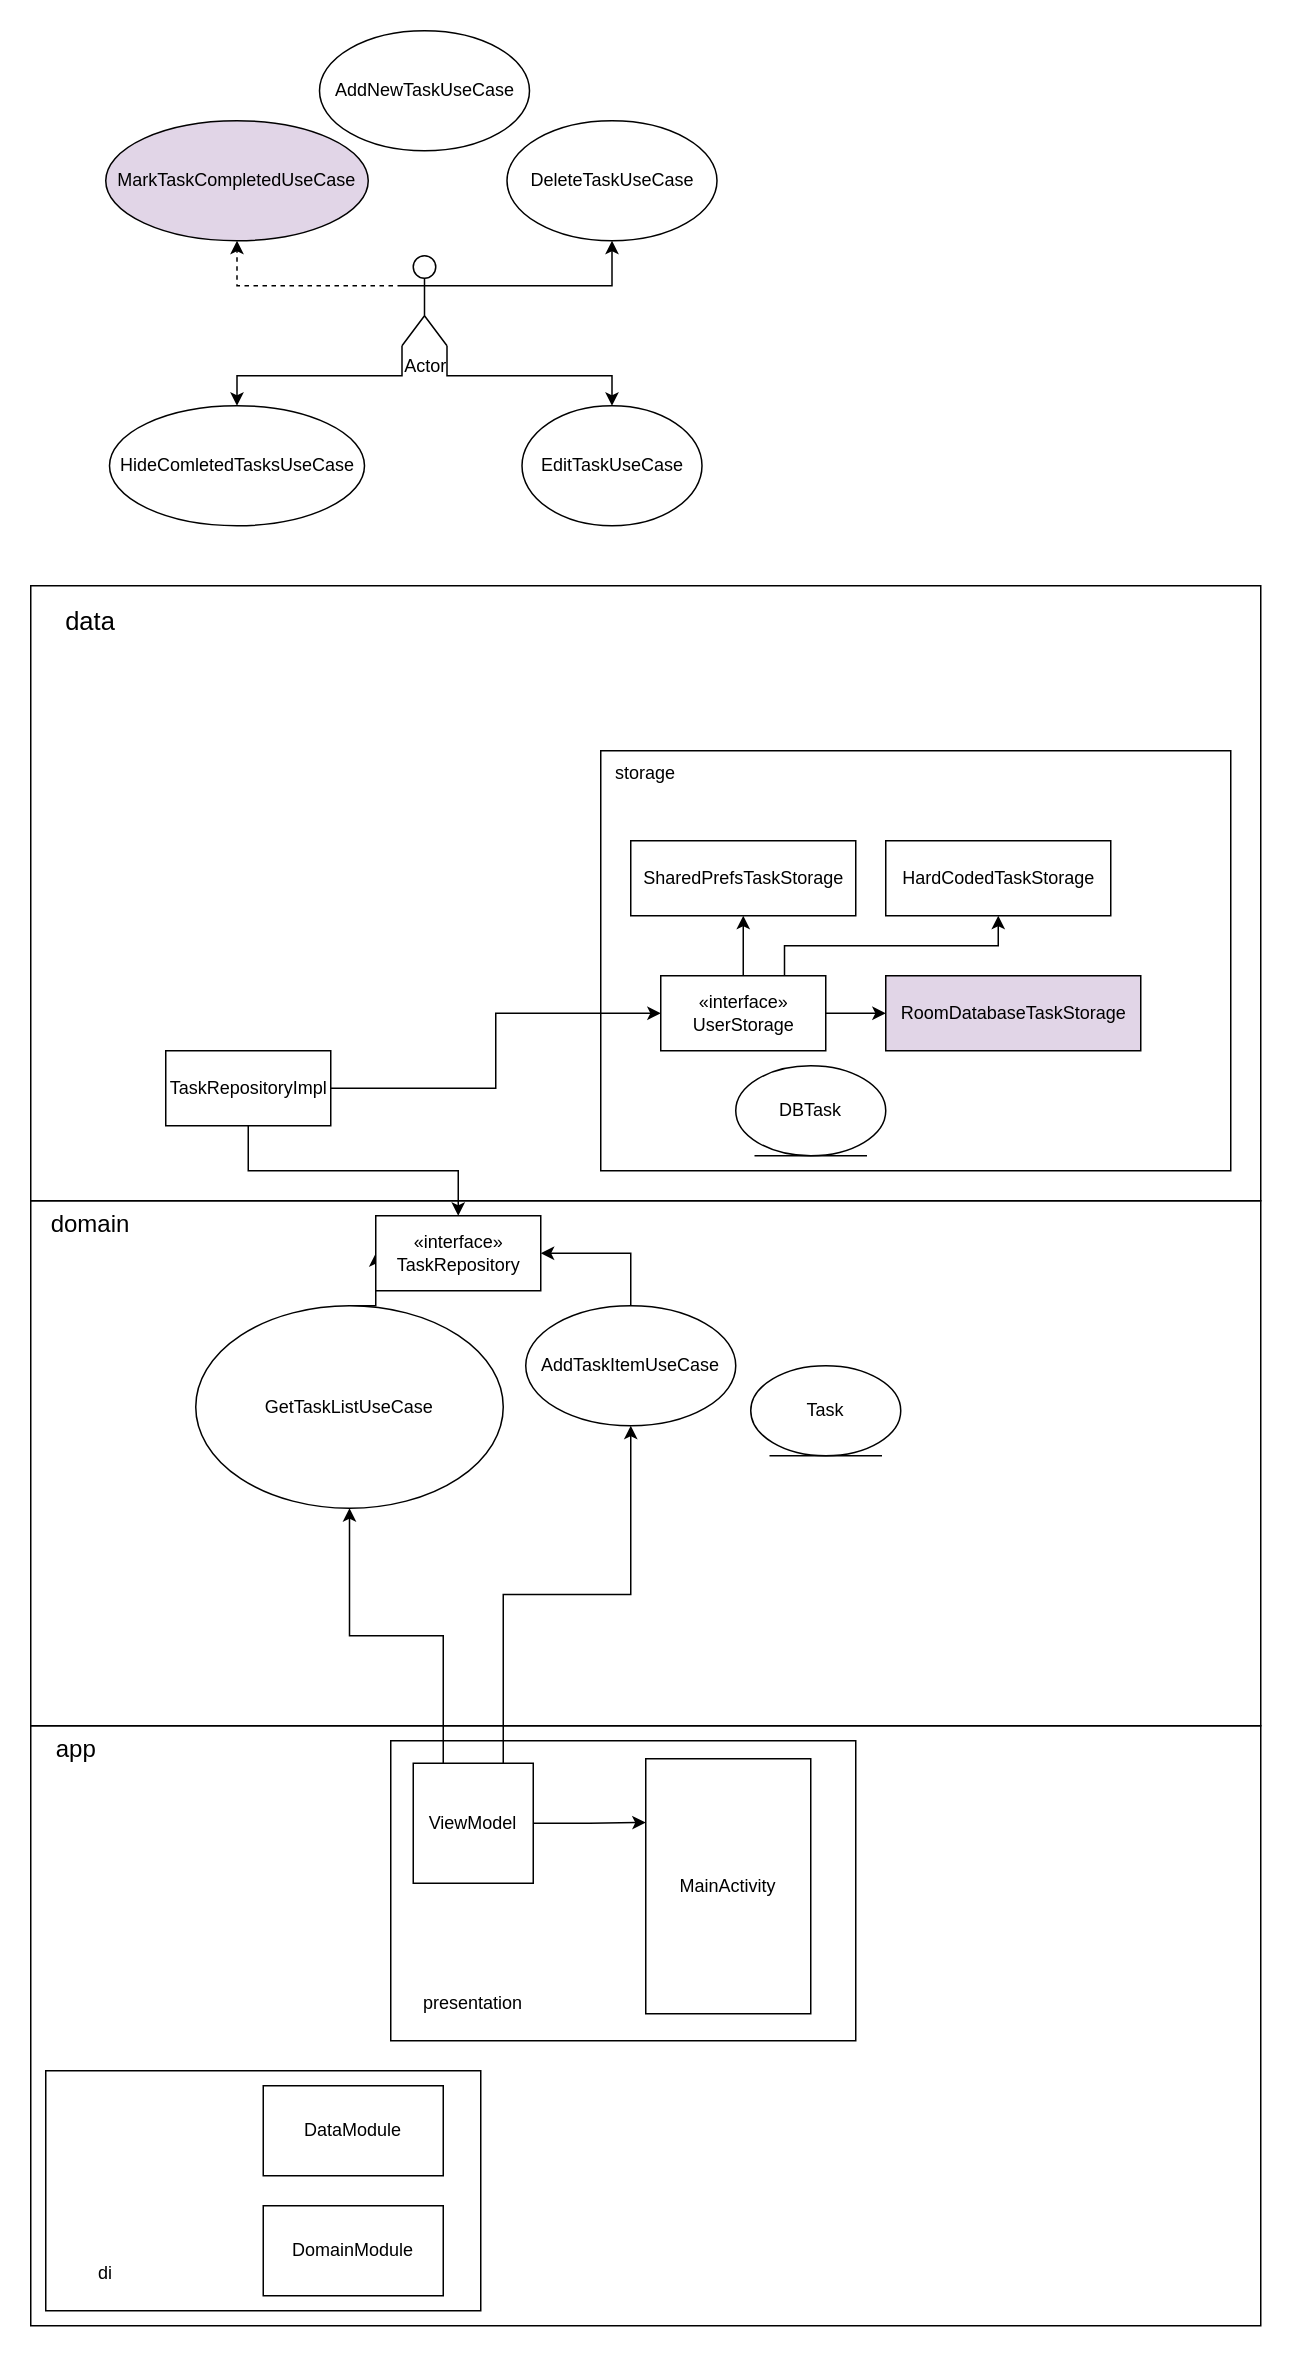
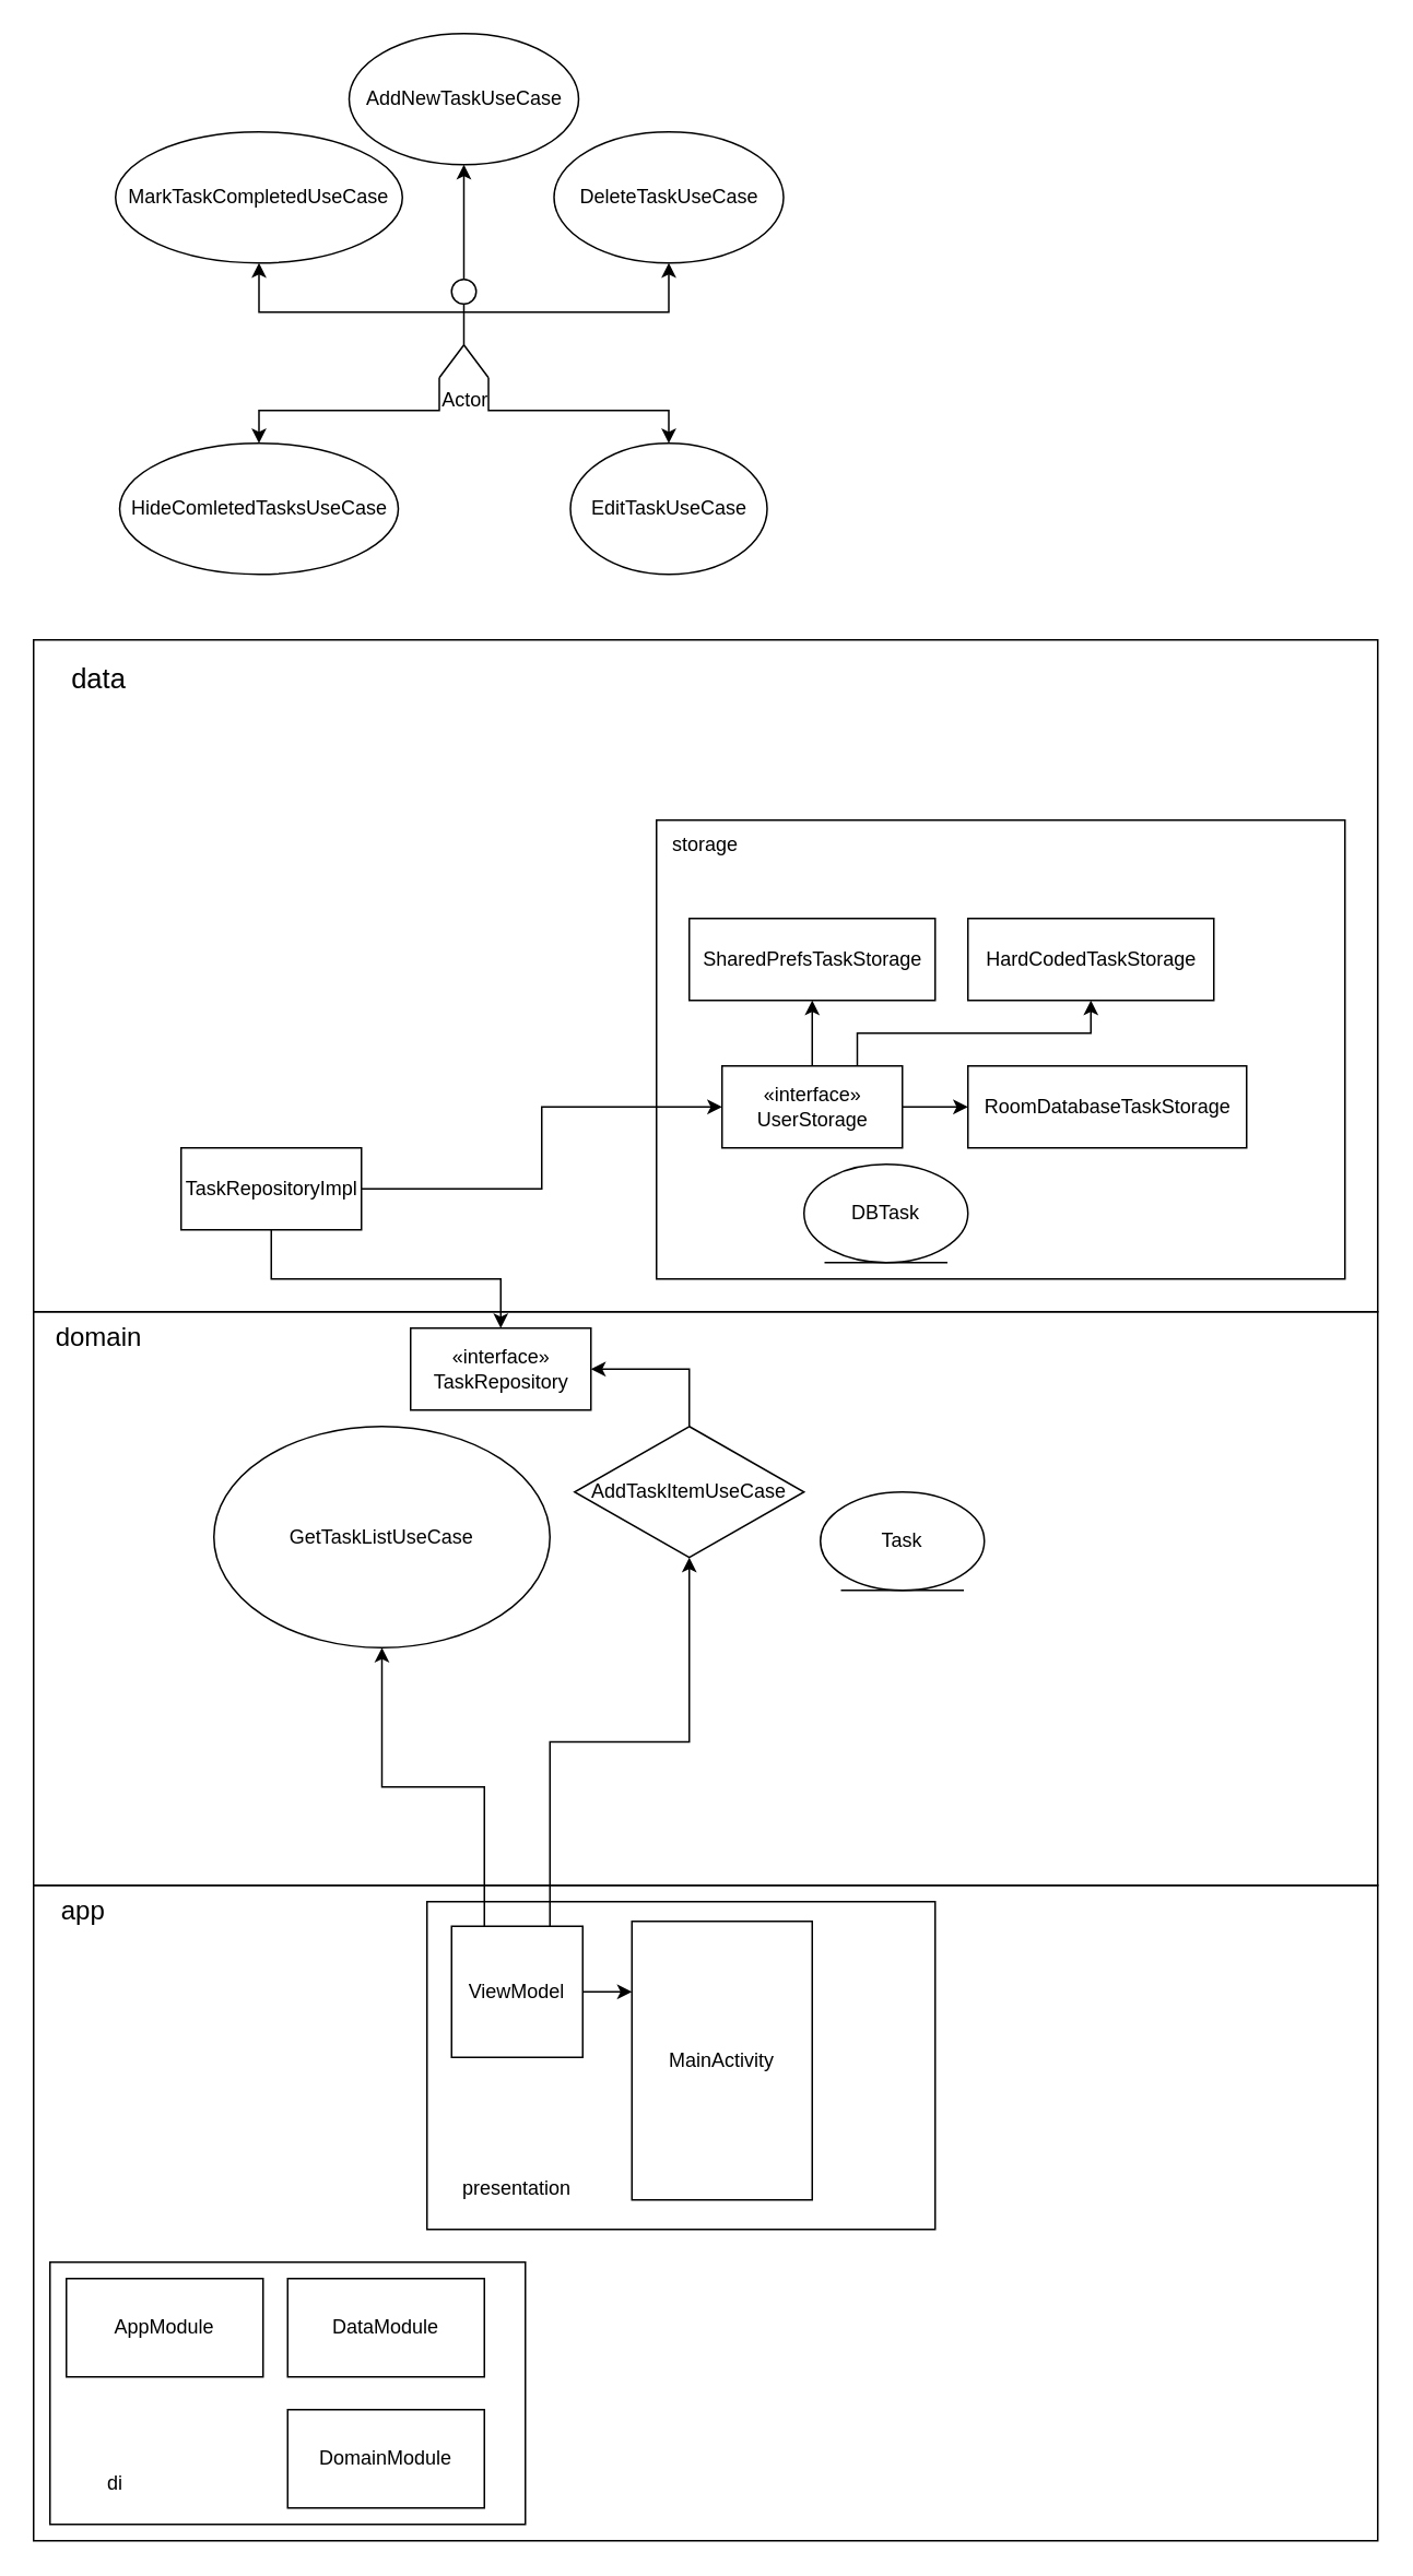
  <mxCell id="0" />
  <mxCell id="1" parent="0" />
  <mxCell id="2" value="" style="rounded=0;whiteSpace=wrap;html=1;" parent="1" vertex="1"><mxGeometry y="1150" width="820" height="400" as="geometry" x="20" /></mxCell>
  <mxCell id="3" value="" style="rounded=0;whiteSpace=wrap;html=1;" parent="1" vertex="1"><mxGeometry x="260" y="1160" width="310" height="200" as="geometry" /></mxCell>
+ <mxCell id="4" style="edgeStyle=orthogonalEdgeStyle;rounded=0;orthogonalLoop=1;jettySize=auto;html=1;exitX=0.5;exitY=0;exitDx=0;exitDy=0;exitPerimeter=0;entryX=0.5;entryY=1;entryDx=0;entryDy=0;" parent="1" source="9" target="10" edge="1"><mxGeometry relative="1" as="geometry" /></mxCell>
  <mxCell id="5" style="edgeStyle=orthogonalEdgeStyle;rounded=0;orthogonalLoop=1;jettySize=auto;html=1;exitX=1;exitY=0.333;exitDx=0;exitDy=0;exitPerimeter=0;entryX=0.5;entryY=1;entryDx=0;entryDy=0;" parent="1" source="9" target="11" edge="1"><mxGeometry relative="1" as="geometry" /></mxCell>
  <mxCell id="6" style="edgeStyle=orthogonalEdgeStyle;rounded=0;orthogonalLoop=1;jettySize=auto;html=1;exitX=1;exitY=1;exitDx=0;exitDy=0;exitPerimeter=0;entryX=0.5;entryY=0;entryDx=0;entryDy=0;" parent="1" source="9" target="45" edge="1"><mxGeometry relative="1" as="geometry" /></mxCell>
  <mxCell id="7" style="edgeStyle=orthogonalEdgeStyle;rounded=0;orthogonalLoop=1;jettySize=auto;html=1;exitX=0;exitY=1;exitDx=0;exitDy=0;exitPerimeter=0;entryX=0.5;entryY=0;entryDx=0;entryDy=0;" parent="1" source="9" target="46" edge="1"><mxGeometry relative="1" as="geometry" /></mxCell>
- <mxCell id="8" style="edgeStyle=orthogonalEdgeStyle;rounded=0;orthogonalLoop=1;jettySize=auto;html=1;exitX=0;exitY=0.333;exitDx=0;exitDy=0;exitPerimeter=0;entryX=0.5;entryY=1;entryDx=0;entryDy=0;dashed=1;" parent="1" source="9" target="47" edge="1"><mxGeometry relative="1" as="geometry" /></mxCell>
+ <mxCell id="8" style="edgeStyle=orthogonalEdgeStyle;rounded=0;orthogonalLoop=1;jettySize=auto;html=1;exitX=0;exitY=0.333;exitDx=0;exitDy=0;exitPerimeter=0;entryX=0.5;entryY=1;entryDx=0;entryDy=0;" parent="1" source="9" target="47" edge="1"><mxGeometry relative="1" as="geometry" /></mxCell>
  <mxCell id="9" value="Actor" style="shape=umlActor;verticalLabelPosition=bottom;verticalAlign=top;html=1;outlineConnect=0;" parent="1" vertex="1"><mxGeometry x="267.5" y="170" width="30" height="60" as="geometry" /></mxCell>
  <mxCell id="10" value="AddNewTaskUseCase" style="ellipse;whiteSpace=wrap;html=1;" parent="1" vertex="1"><mxGeometry x="212.5" y="20" width="140" height="80" as="geometry" /></mxCell>
  <mxCell id="11" value="DeleteTaskUseCase" style="ellipse;whiteSpace=wrap;html=1;" parent="1" vertex="1"><mxGeometry x="337.5" y="80" width="140" height="80" as="geometry" /></mxCell>
  <mxCell id="12" value="" style="rounded=0;whiteSpace=wrap;html=1;" parent="1" vertex="1"><mxGeometry y="800" width="820" height="350" as="geometry" x="20" /></mxCell>
- <mxCell id="13" style="edgeStyle=orthogonalEdgeStyle;rounded=0;orthogonalLoop=1;jettySize=auto;html=1;exitX=0.5;exitY=0;exitDx=0;exitDy=0;entryX=0;entryY=0.5;entryDx=0;entryDy=0;" parent="1" source="14" target="25" edge="1"><mxGeometry relative="1" as="geometry" /></mxCell>
  <mxCell id="14" value="GetTaskListUseCase" style="ellipse;whiteSpace=wrap;html=1;" parent="1" vertex="1"><mxGeometry x="130" y="870" width="205" height="135" as="geometry" /></mxCell>
  <mxCell id="15" style="edgeStyle=orthogonalEdgeStyle;rounded=0;orthogonalLoop=1;jettySize=auto;html=1;exitX=0.5;exitY=0;exitDx=0;exitDy=0;entryX=1;entryY=0.5;entryDx=0;entryDy=0;" parent="1" source="16" target="25" edge="1"><mxGeometry relative="1" as="geometry" /></mxCell>
- <mxCell id="16" value="AddTaskItemUseCase" style="ellipse;whiteSpace=wrap;html=1;" parent="1" vertex="1"><mxGeometry x="350" y="870" width="140" height="80" as="geometry" /></mxCell>
+ <mxCell id="16" value="AddTaskItemUseCase" style="rhombus;whiteSpace=wrap;html=1;" parent="1" vertex="1"><mxGeometry x="350" y="870" width="140" height="80" as="geometry" /></mxCell>
  <mxCell id="17" value="presentation" style="text;html=1;strokeColor=none;fillColor=none;align=center;verticalAlign=middle;whiteSpace=wrap;rounded=0;" parent="1" vertex="1"><mxGeometry x="285" y="1320" width="60" height="30" as="geometry" /></mxCell>
  <mxCell id="18" value="domain" style="text;html=1;strokeColor=none;fillColor=none;align=center;verticalAlign=middle;whiteSpace=wrap;rounded=0;fontSize=16;" parent="1" vertex="1"><mxGeometry x="30" y="800" width="60" height="30" as="geometry" /></mxCell>
  <mxCell id="19" style="edgeStyle=orthogonalEdgeStyle;rounded=0;orthogonalLoop=1;jettySize=auto;html=1;exitX=0.25;exitY=0;exitDx=0;exitDy=0;entryX=0.5;entryY=1;entryDx=0;entryDy=0;" parent="1" source="38" target="14" edge="1"><mxGeometry relative="1" as="geometry" /></mxCell>
  <mxCell id="20" style="edgeStyle=orthogonalEdgeStyle;rounded=0;orthogonalLoop=1;jettySize=auto;html=1;exitX=0.75;exitY=0;exitDx=0;exitDy=0;entryX=0.5;entryY=1;entryDx=0;entryDy=0;" parent="1" source="38" target="16" edge="1"><mxGeometry relative="1" as="geometry" /></mxCell>
- <mxCell id="21" value="MainActivity" style="rounded=0;whiteSpace=wrap;html=1;" parent="1" vertex="1"><mxGeometry x="430" y="1172" width="110" height="170" as="geometry" /></mxCell>
+ <mxCell id="21" value="MainActivity" style="rounded=0;whiteSpace=wrap;html=1;" parent="1" vertex="1"><mxGeometry x="385" y="1172" width="110" height="170" as="geometry" /></mxCell>
  <mxCell id="22" value="" style="rounded=0;whiteSpace=wrap;html=1;" parent="1" vertex="1"><mxGeometry width="820" height="410" as="geometry" x="20" y="390" /></mxCell>
  <mxCell id="23" value="data" style="text;html=1;strokeColor=none;fillColor=none;align=center;verticalAlign=middle;whiteSpace=wrap;rounded=0;fontSize=17;" parent="1" vertex="1"><mxGeometry x="30" y="400" width="60" height="30" as="geometry" /></mxCell>
  <mxCell id="24" value="Task" style="ellipse;shape=umlEntity;whiteSpace=wrap;html=1;" parent="1" vertex="1"><mxGeometry x="500" y="910" width="100" height="60" as="geometry" /></mxCell>
  <mxCell id="25" value="«interface»&lt;br&gt;TaskRepository" style="html=1;" parent="1" vertex="1"><mxGeometry x="250" y="810" width="110" height="50" as="geometry" /></mxCell>
  <mxCell id="26" style="edgeStyle=orthogonalEdgeStyle;rounded=0;orthogonalLoop=1;jettySize=auto;html=1;exitX=0.5;exitY=1;exitDx=0;exitDy=0;entryX=0.5;entryY=0;entryDx=0;entryDy=0;" parent="1" source="27" target="25" edge="1"><mxGeometry relative="1" as="geometry" /></mxCell>
  <mxCell id="27" value="TaskRepositoryImpl" style="html=1;" parent="1" vertex="1"><mxGeometry x="110" y="700" width="110" height="50" as="geometry" /></mxCell>
  <mxCell id="28" value="" style="rounded=0;whiteSpace=wrap;html=1;" parent="1" vertex="1"><mxGeometry x="400" y="500" width="420" height="280" as="geometry" /></mxCell>
  <mxCell id="29" style="edgeStyle=orthogonalEdgeStyle;rounded=0;orthogonalLoop=1;jettySize=auto;html=1;exitX=1;exitY=0.5;exitDx=0;exitDy=0;entryX=0;entryY=0.5;entryDx=0;entryDy=0;" parent="1" source="31" target="49" edge="1"><mxGeometry relative="1" as="geometry" /></mxCell>
  <mxCell id="30" style="edgeStyle=orthogonalEdgeStyle;rounded=0;orthogonalLoop=1;jettySize=auto;html=1;exitX=0.75;exitY=0;exitDx=0;exitDy=0;entryX=0.5;entryY=1;entryDx=0;entryDy=0;" parent="1" source="31" target="48" edge="1"><mxGeometry relative="1" as="geometry" /></mxCell>
  <mxCell id="31" value="«interface»&lt;br&gt;UserStorage" style="html=1;" parent="1" vertex="1"><mxGeometry x="440" y="650" width="110" height="50" as="geometry" /></mxCell>
  <mxCell id="32" value="SharedPrefsTaskStorage" style="html=1;" parent="1" vertex="1"><mxGeometry x="420" y="560" width="150" height="50" as="geometry" /></mxCell>
  <mxCell id="33" style="edgeStyle=orthogonalEdgeStyle;rounded=0;orthogonalLoop=1;jettySize=auto;html=1;exitX=0.5;exitY=0;exitDx=0;exitDy=0;entryX=0.5;entryY=1;entryDx=0;entryDy=0;" parent="1" source="31" target="32" edge="1"><mxGeometry relative="1" as="geometry" /></mxCell>
  <mxCell id="34" value="DBTask" style="ellipse;shape=umlEntity;whiteSpace=wrap;html=1;" parent="1" vertex="1"><mxGeometry x="490" y="710" width="100" height="60" as="geometry" /></mxCell>
  <mxCell id="35" style="edgeStyle=orthogonalEdgeStyle;rounded=0;orthogonalLoop=1;jettySize=auto;html=1;exitX=1;exitY=0.5;exitDx=0;exitDy=0;entryX=0;entryY=0.5;entryDx=0;entryDy=0;" parent="1" source="27" target="31" edge="1"><mxGeometry relative="1" as="geometry" /></mxCell>
  <mxCell id="36" value="storage" style="text;html=1;strokeColor=none;fillColor=none;align=center;verticalAlign=middle;whiteSpace=wrap;rounded=0;" parent="1" vertex="1"><mxGeometry x="400" y="500" width="60" height="30" as="geometry" /></mxCell>
  <mxCell id="37" style="edgeStyle=orthogonalEdgeStyle;rounded=0;orthogonalLoop=1;jettySize=auto;html=1;exitX=1;exitY=0.5;exitDx=0;exitDy=0;entryX=0;entryY=0.25;entryDx=0;entryDy=0;" parent="1" source="38" target="21" edge="1"><mxGeometry relative="1" as="geometry" /></mxCell>
  <mxCell id="38" value="ViewModel" style="whiteSpace=wrap;html=1;aspect=fixed;" parent="1" vertex="1"><mxGeometry x="275" y="1175" width="80" height="80" as="geometry" /></mxCell>
  <mxCell id="39" value="app" style="text;html=1;align=center;verticalAlign=middle;resizable=0;points=[];autosize=1;strokeColor=none;fillColor=none;fontSize=16;" parent="1" vertex="1"><mxGeometry x="30" y="1155" width="40" height="20" as="geometry" /></mxCell>
  <mxCell id="40" value="" style="rounded=0;whiteSpace=wrap;html=1;" parent="1" vertex="1"><mxGeometry x="30" y="1380" width="290" height="160" as="geometry" /></mxCell>
+ <mxCell id="41" value="AppModule" style="rounded=0;whiteSpace=wrap;html=1;" parent="1" vertex="1"><mxGeometry x="40" y="1390" width="120" height="60" as="geometry" /></mxCell>
  <mxCell id="42" value="DataModule" style="rounded=0;whiteSpace=wrap;html=1;" parent="1" vertex="1"><mxGeometry x="175" y="1390" width="120" height="60" as="geometry" /></mxCell>
  <mxCell id="43" value="DomainModule" style="rounded=0;whiteSpace=wrap;html=1;" parent="1" vertex="1"><mxGeometry x="175" y="1470" width="120" height="60" as="geometry" /></mxCell>
  <mxCell id="44" value="di" style="text;html=1;strokeColor=none;fillColor=none;align=center;verticalAlign=middle;whiteSpace=wrap;rounded=0;" parent="1" vertex="1"><mxGeometry x="40" y="1500" width="60" height="30" as="geometry" /></mxCell>
  <mxCell id="45" value="EditTaskUseCase" style="ellipse;whiteSpace=wrap;html=1;" parent="1" vertex="1"><mxGeometry x="347.5" y="270" width="120" height="80" as="geometry" /></mxCell>
  <mxCell id="46" value="HideComletedTasksUseCase" style="ellipse;whiteSpace=wrap;html=1;" parent="1" vertex="1"><mxGeometry x="72.5" y="270" width="170" height="80" as="geometry" /></mxCell>
- <mxCell id="47" value="MarkTaskCompletedUseCase" style="ellipse;whiteSpace=wrap;html=1;fillColor=#e1d5e7;" parent="1" vertex="1"><mxGeometry x="70" y="80" width="175" height="80" as="geometry" /></mxCell>
+ <mxCell id="47" value="MarkTaskCompletedUseCase" style="ellipse;whiteSpace=wrap;html=1;" parent="1" vertex="1"><mxGeometry x="70" y="80" width="175" height="80" as="geometry" /></mxCell>
  <mxCell id="48" value="HardCodedTaskStorage" style="html=1;" parent="1" vertex="1"><mxGeometry x="590" y="560" width="150" height="50" as="geometry" /></mxCell>
- <mxCell id="49" value="RoomDatabaseTaskStorage" style="html=1;fillColor=#e1d5e7;" parent="1" vertex="1"><mxGeometry x="590" y="650" width="170" height="50" as="geometry" /></mxCell>
+ <mxCell id="49" value="RoomDatabaseTaskStorage" style="html=1;" parent="1" vertex="1"><mxGeometry x="590" y="650" width="170" height="50" as="geometry" /></mxCell>
